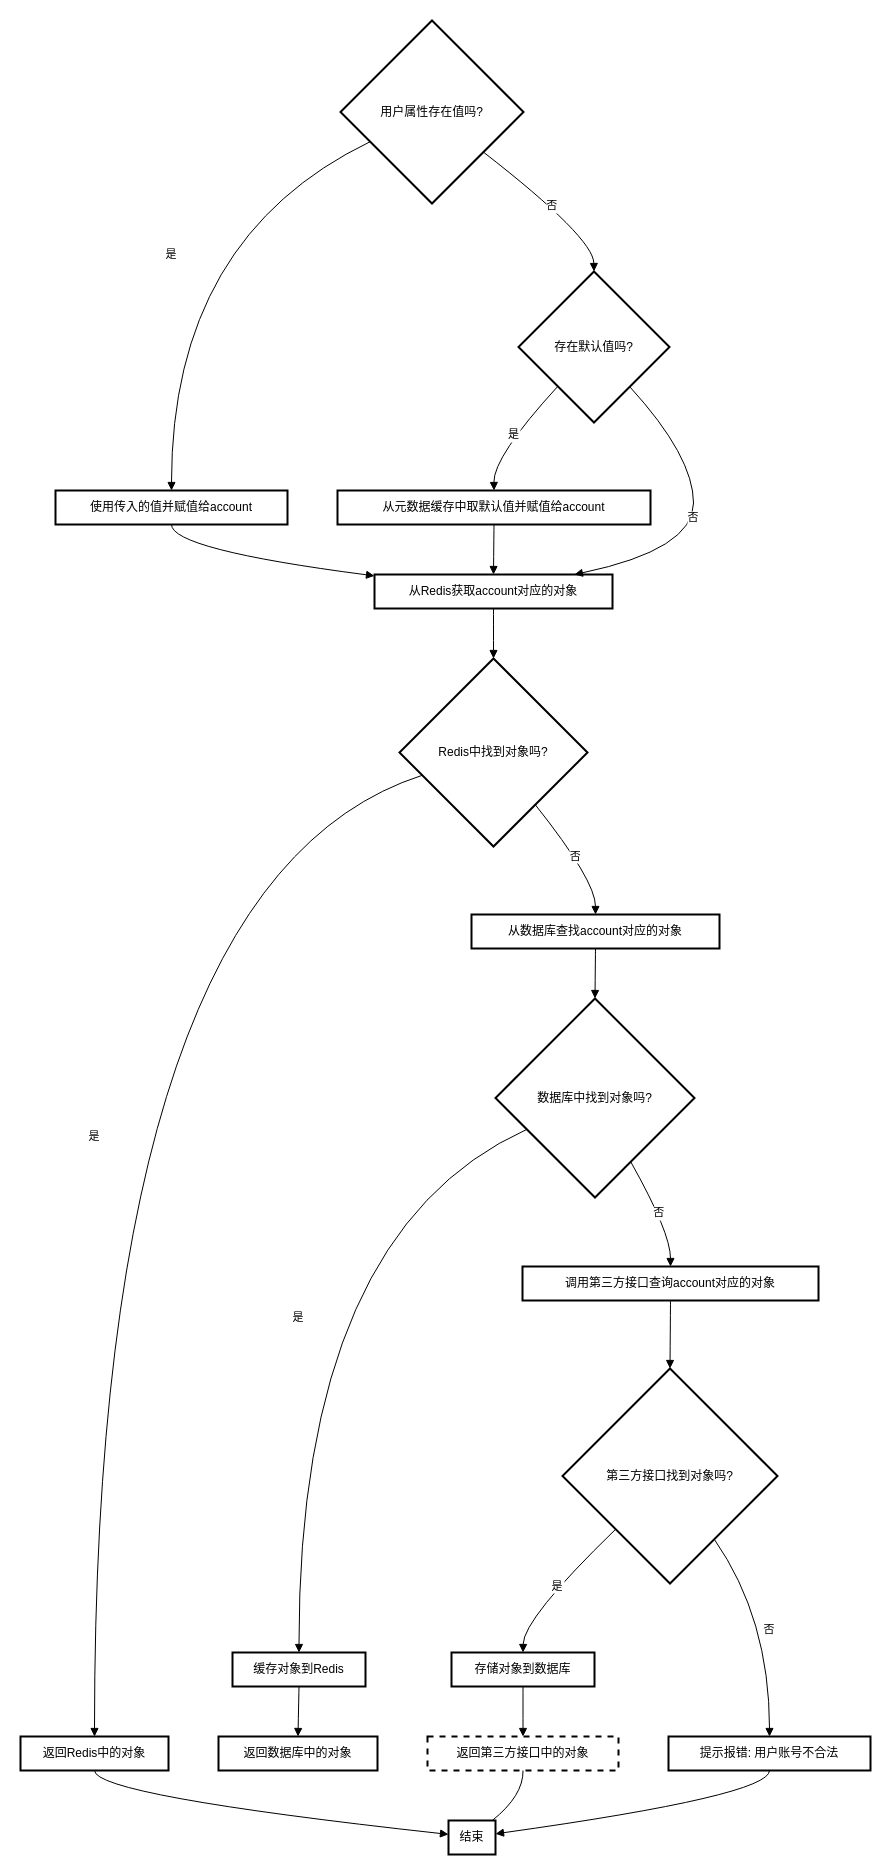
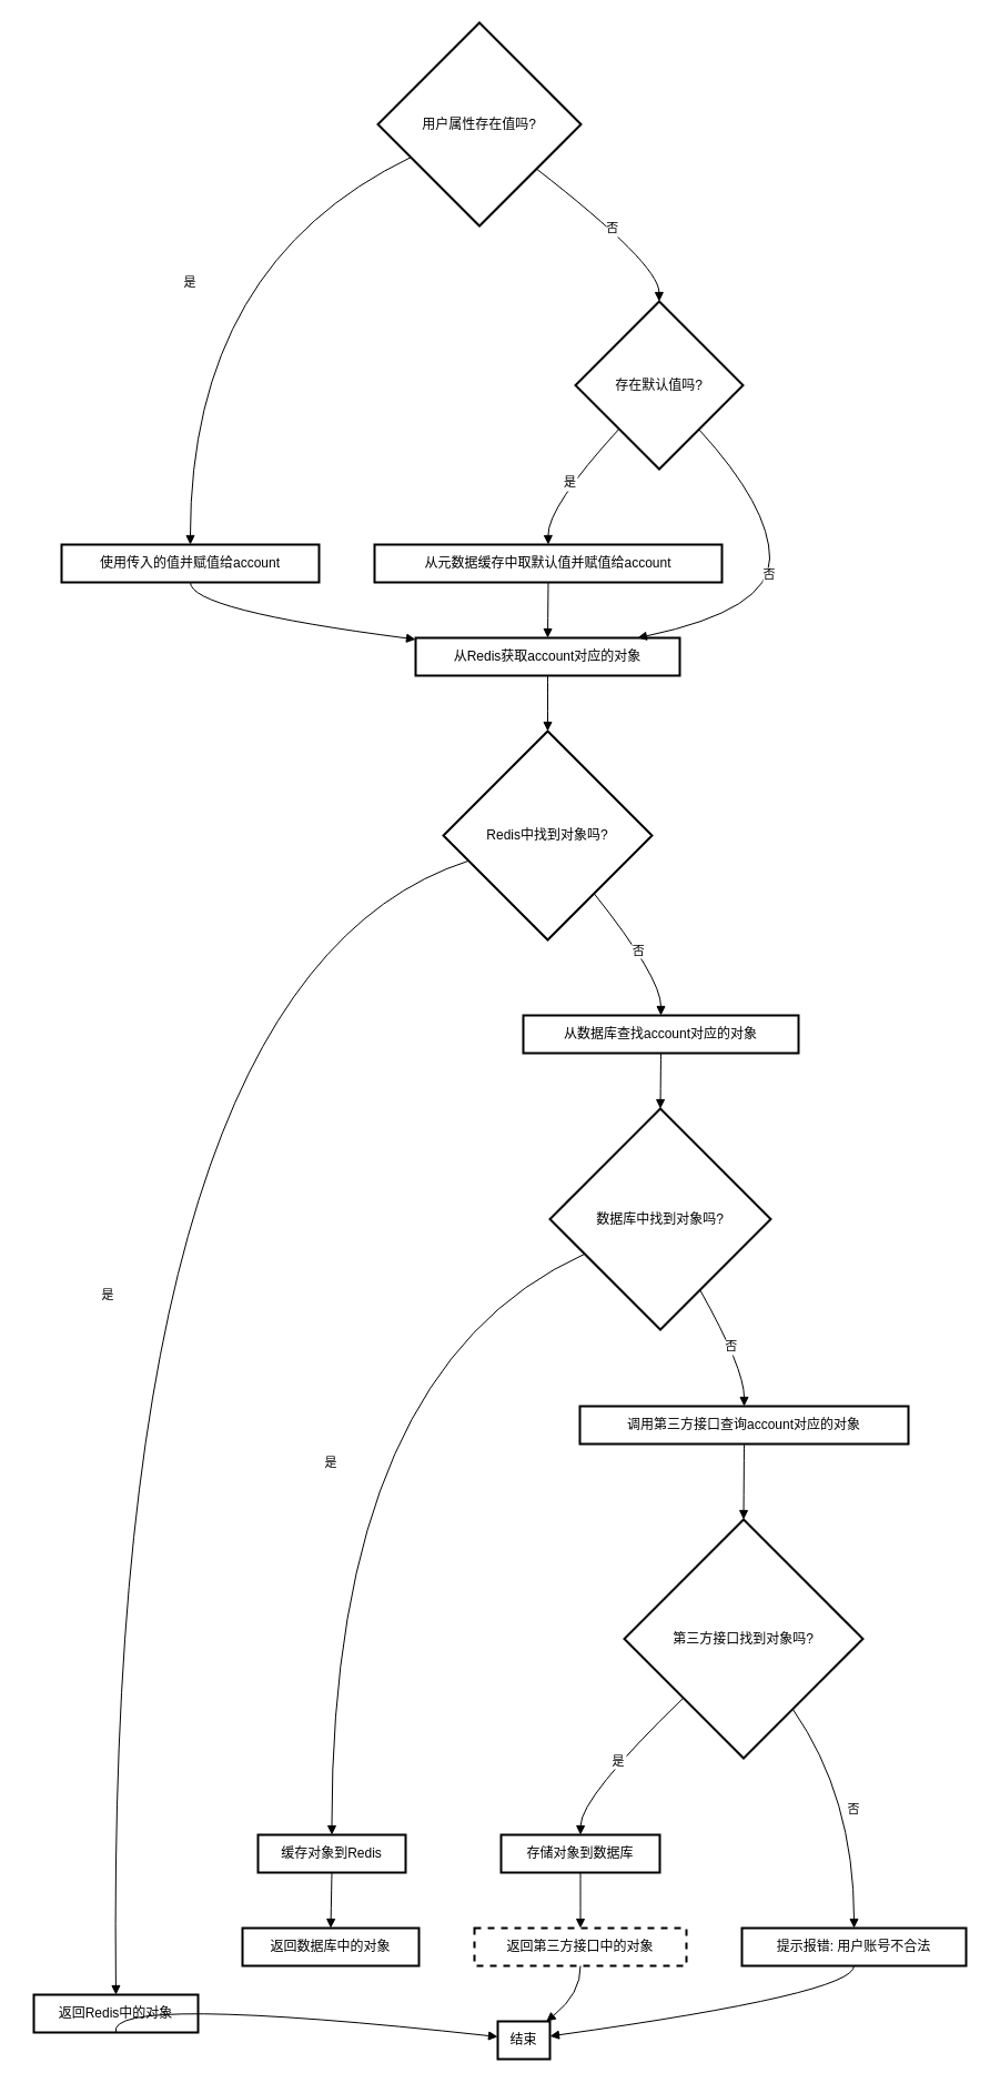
  <mxCell id="0" />
  <mxCell id="1" parent="0" />
  <mxCell id="2" value="用户属性存在值吗?" style="rhombus;strokeWidth=2;whiteSpace=wrap;" vertex="1" parent="1"><mxGeometry x="340" y="20" width="183" height="183" as="geometry" /></mxCell>
  <mxCell id="3" value="使用传入的值并赋值给account" style="whiteSpace=wrap;strokeWidth=2;" vertex="1" parent="1"><mxGeometry x="55" y="490" width="232" height="34" as="geometry" /></mxCell>
  <mxCell id="4" value="从Redis获取account对应的对象" style="whiteSpace=wrap;strokeWidth=2;" vertex="1" parent="1"><mxGeometry x="374" y="574" width="238" height="34" as="geometry" /></mxCell>
  <mxCell id="5" value="存在默认值吗?" style="rhombus;strokeWidth=2;whiteSpace=wrap;" vertex="1" parent="1"><mxGeometry x="518" y="271" width="151" height="151" as="geometry" /></mxCell>
  <mxCell id="6" value="从元数据缓存中取默认值并赋值给account" style="whiteSpace=wrap;strokeWidth=2;" vertex="1" parent="1"><mxGeometry x="337" y="490" width="313" height="34" as="geometry" /></mxCell>
  <mxCell id="7" value="Redis中找到对象吗?" style="rhombus;strokeWidth=2;whiteSpace=wrap;" vertex="1" parent="1"><mxGeometry x="399" y="658" width="188" height="188" as="geometry" /></mxCell>
- <mxCell id="8" value="返回Redis中的对象" style="whiteSpace=wrap;strokeWidth=2;" vertex="1" parent="1"><mxGeometry x="20" y="1736" width="148" height="34" as="geometry" /></mxCell>
+ <mxCell id="8" value="返回Redis中的对象" style="whiteSpace=wrap;strokeWidth=2;" vertex="1" parent="1"><mxGeometry x="30" y="1796" width="148" height="34" as="geometry" /></mxCell>
  <mxCell id="9" value="从数据库查找account对应的对象" style="whiteSpace=wrap;strokeWidth=2;" vertex="1" parent="1"><mxGeometry x="471" y="914" width="248" height="34" as="geometry" /></mxCell>
  <mxCell id="10" value="数据库中找到对象吗?" style="rhombus;strokeWidth=2;whiteSpace=wrap;" vertex="1" parent="1"><mxGeometry x="495" y="998" width="199" height="199" as="geometry" /></mxCell>
  <mxCell id="11" value="缓存对象到Redis" style="whiteSpace=wrap;strokeWidth=2;" vertex="1" parent="1"><mxGeometry x="232" y="1652" width="133" height="34" as="geometry" /></mxCell>
  <mxCell id="12" value="返回数据库中的对象" style="whiteSpace=wrap;strokeWidth=2;" vertex="1" parent="1"><mxGeometry x="218" y="1736" width="159" height="34" as="geometry" /></mxCell>
  <mxCell id="13" value="调用第三方接口查询account对应的对象" style="whiteSpace=wrap;strokeWidth=2;" vertex="1" parent="1"><mxGeometry x="522" y="1266" width="296" height="34" as="geometry" /></mxCell>
  <mxCell id="14" value="第三方接口找到对象吗?" style="rhombus;strokeWidth=2;whiteSpace=wrap;" vertex="1" parent="1"><mxGeometry x="562" y="1368" width="215" height="215" as="geometry" /></mxCell>
  <mxCell id="15" value="存储对象到数据库" style="whiteSpace=wrap;strokeWidth=2;" vertex="1" parent="1"><mxGeometry x="451" y="1652" width="143" height="34" as="geometry" /></mxCell>
  <mxCell id="16" value="返回第三方接口中的对象" style="whiteSpace=wrap;strokeWidth=2;dashed=1;" vertex="1" parent="1"><mxGeometry x="427" y="1736" width="191" height="34" as="geometry" /></mxCell>
  <mxCell id="17" value="提示报错: 用户账号不合法" style="whiteSpace=wrap;strokeWidth=2;" vertex="1" parent="1"><mxGeometry x="668" y="1736" width="202" height="34" as="geometry" /></mxCell>
  <mxCell id="18" value="结束" style="whiteSpace=wrap;strokeWidth=2;" vertex="1" parent="1"><mxGeometry x="448" y="1820" width="47" height="34" as="geometry" /></mxCell>
  <mxCell id="19" value="是" style="curved=1;startArrow=none;endArrow=block;exitX=0;exitY=0.74;entryX=0.5;entryY=0.01;rounded=0;" edge="1" parent="1" source="2" target="3"><mxGeometry relative="1" as="geometry"><Array as="points"><mxPoint x="171" y="237" /></Array></mxGeometry></mxCell>
  <mxCell id="20" value="" style="curved=1;startArrow=none;endArrow=block;exitX=0.5;exitY=1;entryX=0;entryY=0.04;rounded=0;" edge="1" parent="1" source="3" target="4"><mxGeometry relative="1" as="geometry"><Array as="points"><mxPoint x="171" y="549" /></Array></mxGeometry></mxCell>
  <mxCell id="21" value="否" style="curved=1;startArrow=none;endArrow=block;exitX=1;exitY=0.89;entryX=0.5;entryY=0;rounded=0;" edge="1" parent="1" source="2" target="5"><mxGeometry relative="1" as="geometry"><Array as="points"><mxPoint x="593" y="237" /></Array></mxGeometry></mxCell>
  <mxCell id="22" value="是" style="curved=1;startArrow=none;endArrow=block;exitX=0.04;exitY=1;entryX=0.5;entryY=0.01;rounded=0;" edge="1" parent="1" source="5" target="6"><mxGeometry relative="1" as="geometry"><Array as="points"><mxPoint x="493" y="456" /></Array></mxGeometry></mxCell>
  <mxCell id="23" value="" style="curved=1;startArrow=none;endArrow=block;exitX=0.5;exitY=1;entryX=0.5;entryY=0;rounded=0;" edge="1" parent="1" source="6" target="4"><mxGeometry relative="1" as="geometry"><Array as="points" /></mxGeometry></mxCell>
  <mxCell id="24" value="否" style="curved=1;startArrow=none;endArrow=block;exitX=0.95;exitY=1;entryX=0.84;entryY=0;rounded=0;" edge="1" parent="1" source="5" target="4"><mxGeometry relative="1" as="geometry"><Array as="points"><mxPoint x="693" y="456" /><mxPoint x="693" y="549" /></Array></mxGeometry></mxCell>
  <mxCell id="25" value="" style="curved=1;startArrow=none;endArrow=block;exitX=0.5;exitY=0.99;entryX=0.5;entryY=0;rounded=0;" edge="1" parent="1" source="4" target="7"><mxGeometry relative="1" as="geometry"><Array as="points" /></mxGeometry></mxCell>
  <mxCell id="26" value="是" style="curved=1;startArrow=none;endArrow=block;exitX=0;exitY=0.66;entryX=0.5;entryY=0;rounded=0;" edge="1" parent="1" source="7" target="8"><mxGeometry relative="1" as="geometry"><Array as="points"><mxPoint x="94" y="880" /></Array></mxGeometry></mxCell>
  <mxCell id="27" value="否" style="curved=1;startArrow=none;endArrow=block;exitX=0.9;exitY=1;entryX=0.5;entryY=0.01;rounded=0;" edge="1" parent="1" source="7" target="9"><mxGeometry relative="1" as="geometry"><Array as="points"><mxPoint x="595" y="880" /></Array></mxGeometry></mxCell>
  <mxCell id="28" value="" style="curved=1;startArrow=none;endArrow=block;exitX=0.5;exitY=1;entryX=0.5;entryY=0;rounded=0;" edge="1" parent="1" source="9" target="10"><mxGeometry relative="1" as="geometry"><Array as="points" /></mxGeometry></mxCell>
  <mxCell id="29" value="是" style="curved=1;startArrow=none;endArrow=block;exitX=0;exitY=0.73;entryX=0.5;entryY=0.01;rounded=0;" edge="1" parent="1" source="10" target="11"><mxGeometry relative="1" as="geometry"><Array as="points"><mxPoint x="298" y="1232" /></Array></mxGeometry></mxCell>
  <mxCell id="30" value="" style="curved=1;startArrow=none;endArrow=block;exitX=0.5;exitY=1;entryX=0.5;entryY=0;rounded=0;" edge="1" parent="1" source="11" target="12"><mxGeometry relative="1" as="geometry"><Array as="points" /></mxGeometry></mxCell>
  <mxCell id="31" value="否" style="curved=1;startArrow=none;endArrow=block;exitX=0.78;exitY=1;entryX=0.5;entryY=0;rounded=0;" edge="1" parent="1" source="10" target="13"><mxGeometry relative="1" as="geometry"><Array as="points"><mxPoint x="670" y="1232" /></Array></mxGeometry></mxCell>
  <mxCell id="32" value="" style="curved=1;startArrow=none;endArrow=block;exitX=0.5;exitY=0.99;entryX=0.5;entryY=0;rounded=0;" edge="1" parent="1" source="13" target="14"><mxGeometry relative="1" as="geometry"><Array as="points" /></mxGeometry></mxCell>
  <mxCell id="33" value="是" style="curved=1;startArrow=none;endArrow=block;exitX=0;exitY=0.99;entryX=0.5;entryY=0.01;rounded=0;" edge="1" parent="1" source="14" target="15"><mxGeometry relative="1" as="geometry"><Array as="points"><mxPoint x="523" y="1618" /></Array></mxGeometry></mxCell>
  <mxCell id="34" value="" style="curved=1;startArrow=none;endArrow=block;exitX=0.5;exitY=1;entryX=0.5;entryY=0;rounded=0;" edge="1" parent="1" source="15" target="16"><mxGeometry relative="1" as="geometry"><Array as="points" /></mxGeometry></mxCell>
  <mxCell id="35" value="否" style="curved=1;startArrow=none;endArrow=block;exitX=0.85;exitY=1;entryX=0.5;entryY=0;rounded=0;" edge="1" parent="1" source="14" target="17"><mxGeometry relative="1" as="geometry"><Array as="points"><mxPoint x="769" y="1618" /></Array></mxGeometry></mxCell>
  <mxCell id="36" value="" style="curved=1;startArrow=none;endArrow=block;exitX=0.5;exitY=0.99;entryX=0.01;entryY=0.41;rounded=0;" edge="1" parent="1" source="8" target="18"><mxGeometry relative="1" as="geometry"><Array as="points"><mxPoint x="94" y="1795" /></Array></mxGeometry></mxCell>
- <mxCell id="37" value="" style="curved=1;startArrow=none;endArrow=none;exitX=0.5;exitY=0.99;entryX=0.94;entryY=-0.01;rounded=0;" edge="1" parent="1" source="16" target="18"><mxGeometry relative="1" as="geometry"><Array as="points"><mxPoint x="523" y="1795" /></Array></mxGeometry></mxCell>
+ <mxCell id="37" value="" style="curved=1;startArrow=none;endArrow=block;exitX=0.5;exitY=0.99;entryX=0.94;entryY=-0.01;rounded=0;" edge="1" parent="1" source="16" target="18"><mxGeometry relative="1" as="geometry"><Array as="points"><mxPoint x="523" y="1795" /></Array></mxGeometry></mxCell>
  <mxCell id="38" value="" style="curved=1;startArrow=none;endArrow=block;exitX=0.5;exitY=0.99;entryX=1.01;entryY=0.39;rounded=0;" edge="1" parent="1" source="17" target="18"><mxGeometry relative="1" as="geometry"><Array as="points"><mxPoint x="769" y="1795" /></Array></mxGeometry></mxCell>
